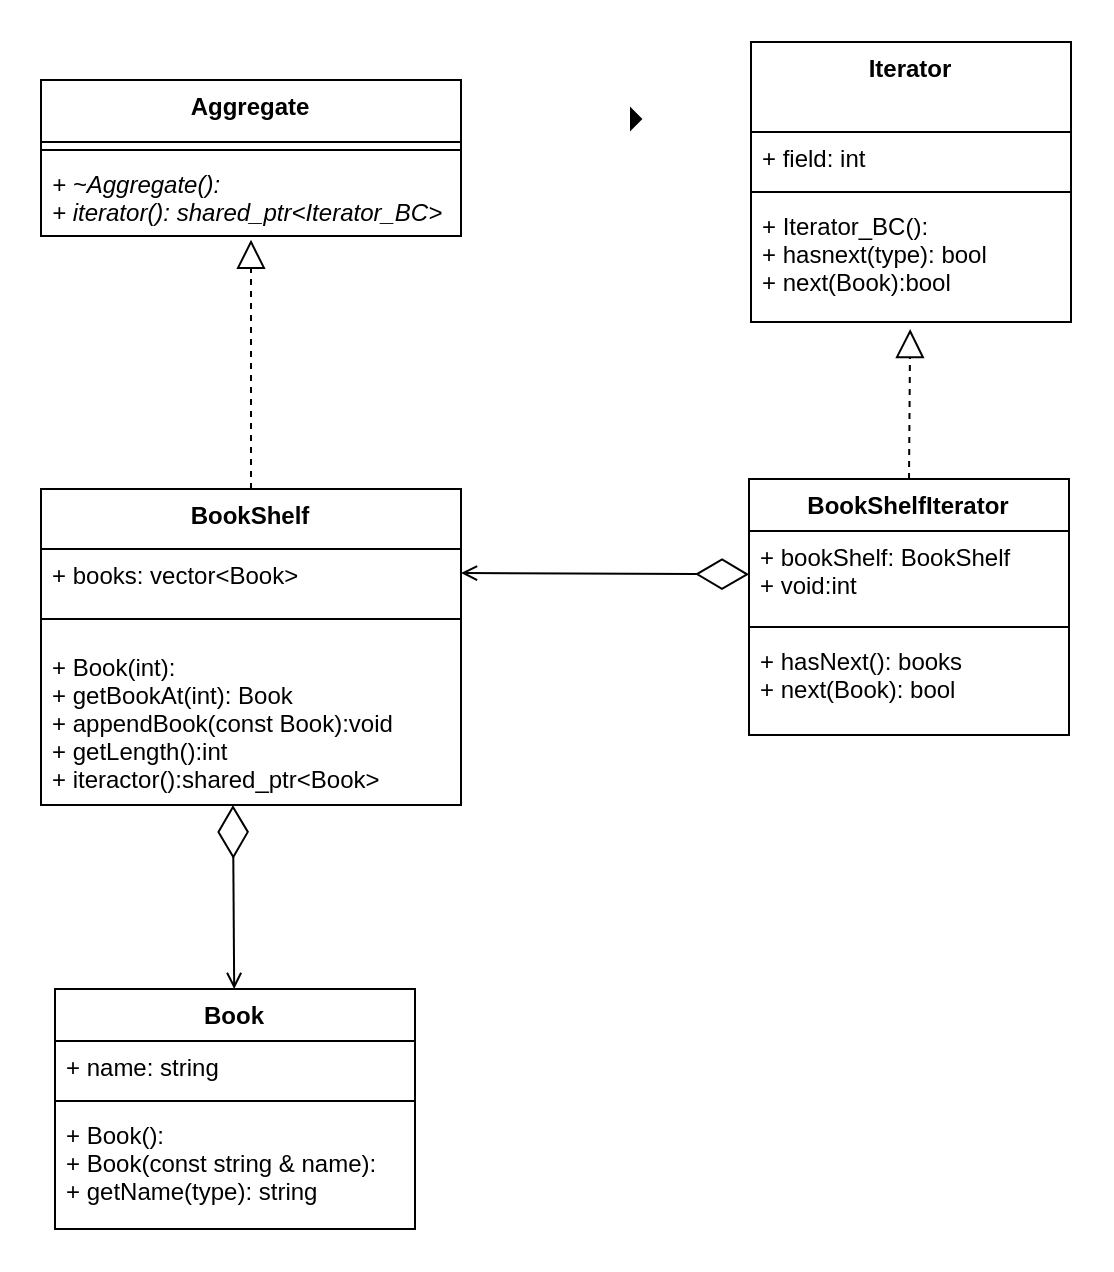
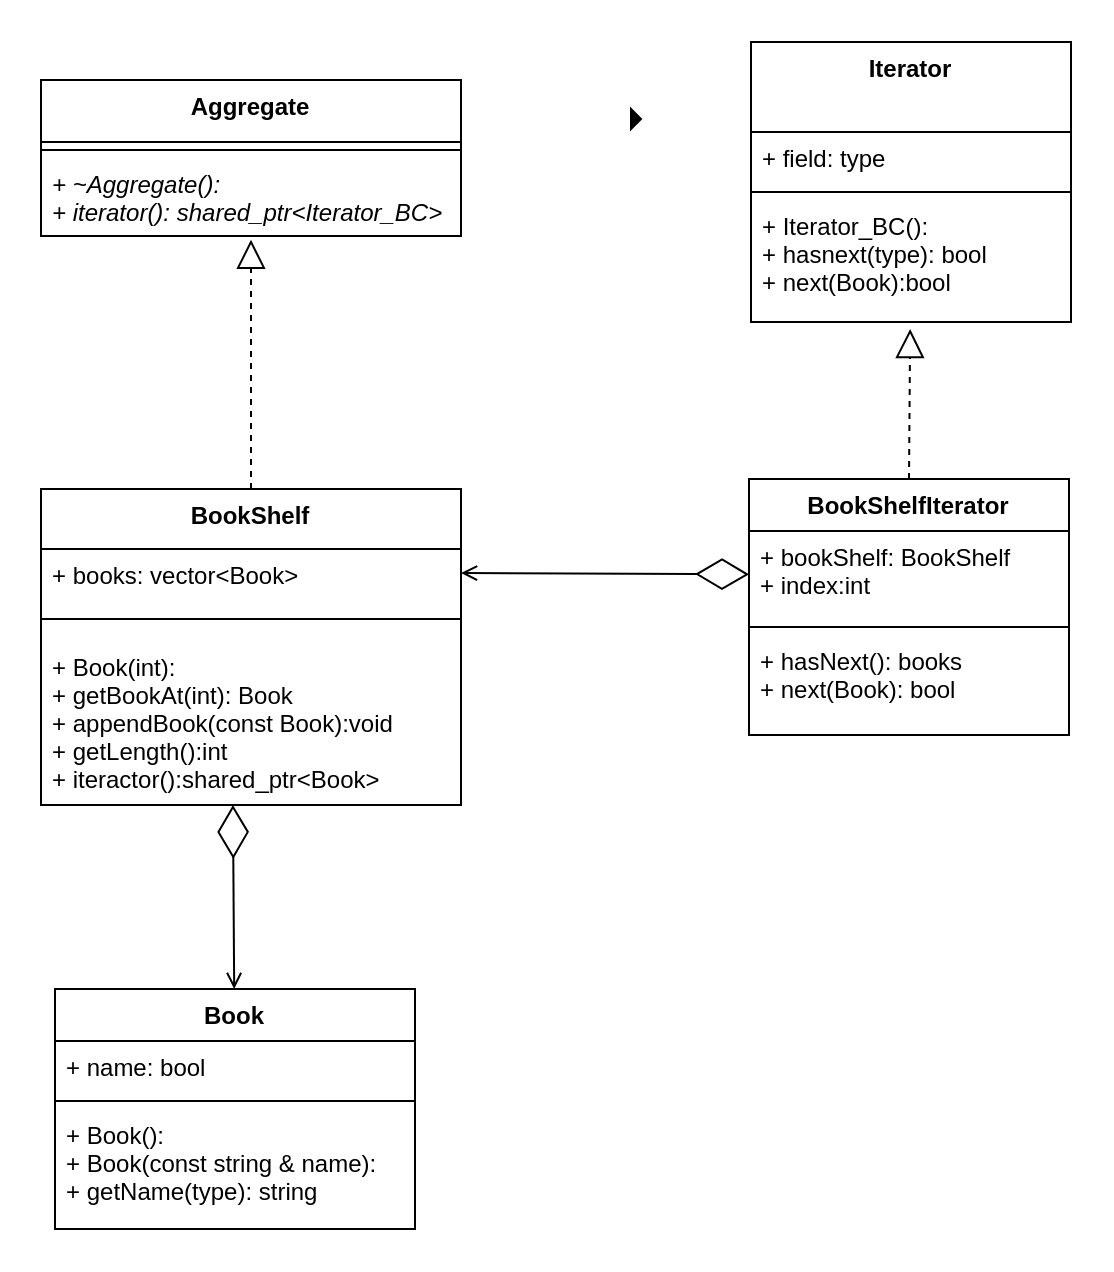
  <mxCell id="0" />
  <mxCell id="1" parent="0" />
  <mxCell id="2" value="Book" style="swimlane;fontStyle=1;align=center;verticalAlign=top;childLayout=stackLayout;horizontal=1;startSize=26;horizontalStack=0;resizeParent=1;resizeParentMax=0;resizeLast=0;collapsible=1;marginBottom=0;" parent="1" vertex="1"><mxGeometry x="27" y="494" width="180" height="120" as="geometry" /></mxCell>
- <mxCell id="3" value="+ name: string" style="text;strokeColor=none;fillColor=none;align=left;verticalAlign=top;spacingLeft=4;spacingRight=4;overflow=hidden;rotatable=0;points=[[0,0.5],[1,0.5]];portConstraint=eastwest;" parent="2" vertex="1"><mxGeometry y="26" width="180" height="26" as="geometry" /></mxCell>
+ <mxCell id="3" value="+ name: bool" style="text;strokeColor=none;fillColor=none;align=left;verticalAlign=top;spacingLeft=4;spacingRight=4;overflow=hidden;rotatable=0;points=[[0,0.5],[1,0.5]];portConstraint=eastwest;" parent="2" vertex="1"><mxGeometry y="26" width="180" height="26" as="geometry" /></mxCell>
  <mxCell id="4" value="" style="line;strokeWidth=1;fillColor=none;align=left;verticalAlign=middle;spacingTop=-1;spacingLeft=3;spacingRight=3;rotatable=0;labelPosition=right;points=[];portConstraint=eastwest;strokeColor=inherit;" parent="2" vertex="1"><mxGeometry y="52" width="180" height="8" as="geometry" /></mxCell>
  <mxCell id="5" value="+ Book():&#10;+ Book(const string &amp; name):&#10;+ getName(type): string" style="text;strokeColor=none;fillColor=none;align=left;verticalAlign=top;spacingLeft=4;spacingRight=4;overflow=hidden;rotatable=0;points=[[0,0.5],[1,0.5]];portConstraint=eastwest;" parent="2" vertex="1"><mxGeometry y="60" width="180" height="60" as="geometry" /></mxCell>
  <mxCell id="6" value="BookShelf" style="swimlane;fontStyle=1;align=center;verticalAlign=top;childLayout=stackLayout;horizontal=1;startSize=30;horizontalStack=0;resizeParent=1;resizeParentMax=0;resizeLast=0;collapsible=1;marginBottom=0;" parent="1" vertex="1"><mxGeometry x="20" y="244" width="210" height="158" as="geometry" /></mxCell>
  <mxCell id="7" value="+ books: vector&lt;Book&gt;" style="text;strokeColor=none;fillColor=none;align=left;verticalAlign=top;spacingLeft=4;spacingRight=4;overflow=hidden;rotatable=0;points=[[0,0.5],[1,0.5]];portConstraint=eastwest;" parent="6" vertex="1"><mxGeometry y="30" width="210" height="24" as="geometry" /></mxCell>
  <mxCell id="8" value="" style="line;strokeWidth=1;fillColor=none;align=left;verticalAlign=middle;spacingTop=-1;spacingLeft=3;spacingRight=3;rotatable=0;labelPosition=right;points=[];portConstraint=eastwest;strokeColor=inherit;" parent="6" vertex="1"><mxGeometry y="54" width="210" height="22" as="geometry" /></mxCell>
  <mxCell id="9" value="+ Book(int):&#10;+ getBookAt(int): Book&#10;+ appendBook(const Book):void&#10;+ getLength():int&#10;+ iteractor():shared_ptr&lt;Book&gt;" style="text;strokeColor=none;fillColor=none;align=left;verticalAlign=top;spacingLeft=4;spacingRight=4;overflow=hidden;rotatable=0;points=[[0,0.5],[1,0.5]];portConstraint=eastwest;" parent="6" vertex="1"><mxGeometry y="76" width="210" height="82" as="geometry" /></mxCell>
  <mxCell id="10" value="BookShelfIterator" style="swimlane;fontStyle=1;align=center;verticalAlign=top;childLayout=stackLayout;horizontal=1;startSize=26;horizontalStack=0;resizeParent=1;resizeParentMax=0;resizeLast=0;collapsible=1;marginBottom=0;" parent="1" vertex="1"><mxGeometry x="374" y="239" width="160" height="128" as="geometry" /></mxCell>
- <mxCell id="11" value="+ bookShelf: BookShelf&#10;+ void:int" style="text;strokeColor=none;fillColor=none;align=left;verticalAlign=top;spacingLeft=4;spacingRight=4;overflow=hidden;rotatable=0;points=[[0,0.5],[1,0.5]];portConstraint=eastwest;" parent="10" vertex="1"><mxGeometry y="26" width="160" height="44" as="geometry" /></mxCell>
+ <mxCell id="11" value="+ bookShelf: BookShelf&#10;+ index:int" style="text;strokeColor=none;fillColor=none;align=left;verticalAlign=top;spacingLeft=4;spacingRight=4;overflow=hidden;rotatable=0;points=[[0,0.5],[1,0.5]];portConstraint=eastwest;" parent="10" vertex="1"><mxGeometry y="26" width="160" height="44" as="geometry" /></mxCell>
  <mxCell id="12" value="" style="line;strokeWidth=1;fillColor=none;align=left;verticalAlign=middle;spacingTop=-1;spacingLeft=3;spacingRight=3;rotatable=0;labelPosition=right;points=[];portConstraint=eastwest;strokeColor=inherit;" parent="10" vertex="1"><mxGeometry y="70" width="160" height="8" as="geometry" /></mxCell>
  <mxCell id="13" value="+ hasNext(): books&#10;+ next(Book): bool" style="text;strokeColor=none;fillColor=none;align=left;verticalAlign=top;spacingLeft=4;spacingRight=4;overflow=hidden;rotatable=0;points=[[0,0.5],[1,0.5]];portConstraint=eastwest;" parent="10" vertex="1"><mxGeometry y="78" width="160" height="50" as="geometry" /></mxCell>
  <mxCell id="14" value="" style="endArrow=diamondThin;endFill=0;endSize=24;html=1;rounded=1;sketch=0;fontFamily=Helvetica;startArrow=open;startFill=0;exitX=1;exitY=0.5;exitDx=0;exitDy=0;" parent="1" source="7" target="11" edge="1"><mxGeometry width="160" relative="1" as="geometry"><mxPoint x="280" y="384" as="sourcePoint" /><mxPoint x="440" y="384" as="targetPoint" /></mxGeometry></mxCell>
  <mxCell id="15" value="" style="endArrow=diamondThin;endFill=0;endSize=24;html=1;rounded=1;sketch=0;fontFamily=Helvetica;startArrow=open;startFill=0;entryX=0.457;entryY=1;entryDx=0;entryDy=0;entryPerimeter=0;" parent="1" source="2" target="9" edge="1"><mxGeometry width="160" relative="1" as="geometry"><mxPoint x="340" y="464" as="sourcePoint" /><mxPoint x="385" y="464" as="targetPoint" /></mxGeometry></mxCell>
  <mxCell id="16" value="Aggregate" style="swimlane;fontStyle=1;align=center;verticalAlign=top;childLayout=stackLayout;horizontal=1;startSize=31;horizontalStack=0;resizeParent=1;resizeParentMax=0;resizeLast=0;collapsible=1;marginBottom=0;fontFamily=Helvetica;" parent="1" vertex="1"><mxGeometry x="20" y="39.5" width="210" height="78" as="geometry" /></mxCell>
  <mxCell id="17" value="" style="line;strokeWidth=1;fillColor=none;align=left;verticalAlign=middle;spacingTop=-1;spacingLeft=3;spacingRight=3;rotatable=0;labelPosition=right;points=[];portConstraint=eastwest;strokeColor=inherit;fontFamily=Helvetica;" parent="16" vertex="1"><mxGeometry y="31" width="210" height="8" as="geometry" /></mxCell>
  <mxCell id="18" value="+ ~Aggregate():&#10;+ iterator(): shared_ptr&lt;Iterator_BC&gt;" style="text;strokeColor=none;fillColor=none;align=left;verticalAlign=top;spacingLeft=4;spacingRight=4;overflow=hidden;rotatable=0;points=[[0,0.5],[1,0.5]];portConstraint=eastwest;fontFamily=Helvetica;fontStyle=2" parent="16" vertex="1"><mxGeometry y="39" width="210" height="39" as="geometry" /></mxCell>
  <mxCell id="19" value="Iterator" style="swimlane;fontStyle=1;align=center;verticalAlign=top;childLayout=stackLayout;horizontal=1;startSize=45;horizontalStack=0;resizeParent=1;resizeParentMax=0;resizeLast=0;collapsible=1;marginBottom=0;fontFamily=Helvetica;" parent="1" vertex="1"><mxGeometry x="375" y="20.5" width="160" height="140" as="geometry" /></mxCell>
- <mxCell id="20" value="+ field: int" style="text;strokeColor=none;fillColor=none;align=left;verticalAlign=top;spacingLeft=4;spacingRight=4;overflow=hidden;rotatable=0;points=[[0,0.5],[1,0.5]];portConstraint=eastwest;fontFamily=Helvetica;" parent="19" vertex="1"><mxGeometry y="45" width="160" height="26" as="geometry" /></mxCell>
+ <mxCell id="20" value="+ field: type" style="text;strokeColor=none;fillColor=none;align=left;verticalAlign=top;spacingLeft=4;spacingRight=4;overflow=hidden;rotatable=0;points=[[0,0.5],[1,0.5]];portConstraint=eastwest;fontFamily=Helvetica;" parent="19" vertex="1"><mxGeometry y="45" width="160" height="26" as="geometry" /></mxCell>
  <mxCell id="21" value="" style="line;strokeWidth=1;fillColor=none;align=left;verticalAlign=middle;spacingTop=-1;spacingLeft=3;spacingRight=3;rotatable=0;labelPosition=right;points=[];portConstraint=eastwest;strokeColor=inherit;fontFamily=Helvetica;" parent="19" vertex="1"><mxGeometry y="71" width="160" height="8" as="geometry" /></mxCell>
  <mxCell id="22" value="+ Iterator_BC():&#10;+ hasnext(type): bool&#10;+ next(Book):bool" style="text;strokeColor=none;fillColor=none;align=left;verticalAlign=top;spacingLeft=4;spacingRight=4;overflow=hidden;rotatable=0;points=[[0,0.5],[1,0.5]];portConstraint=eastwest;fontFamily=Helvetica;" parent="19" vertex="1"><mxGeometry y="79" width="160" height="61" as="geometry" /></mxCell>
  <mxCell id="23" value="" style="endArrow=block;dashed=1;endFill=0;endSize=12;html=1;rounded=1;sketch=0;fontFamily=Helvetica;exitX=0.5;exitY=0;exitDx=0;exitDy=0;entryX=0.5;entryY=1.047;entryDx=0;entryDy=0;entryPerimeter=0;" parent="1" source="6" target="18" edge="1"><mxGeometry width="160" relative="1" as="geometry"><mxPoint x="240" y="214" as="sourcePoint" /><mxPoint x="400" y="214" as="targetPoint" /></mxGeometry></mxCell>
  <mxCell id="24" value="" style="endArrow=block;dashed=1;endFill=0;endSize=12;html=1;rounded=1;sketch=0;fontFamily=Helvetica;exitX=0.5;exitY=0;exitDx=0;exitDy=0;entryX=0.5;entryY=1.047;entryDx=0;entryDy=0;entryPerimeter=0;" parent="1" source="10" edge="1"><mxGeometry width="160" relative="1" as="geometry"><mxPoint x="454.58" y="256.78" as="sourcePoint" /><mxPoint x="454.58" y="164.002" as="targetPoint" /></mxGeometry></mxCell>
  <mxCell id="25" value="" style="triangle;aspect=fixed;fillColor=strokeColor;fontFamily=Helvetica;fontColor=#000000;" parent="1" vertex="1"><mxGeometry x="315" y="54" width="5" height="10" as="geometry" /></mxCell>
